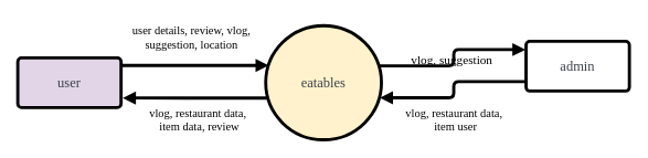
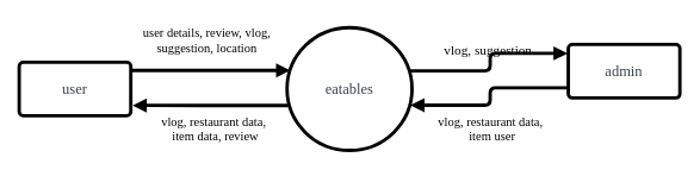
  <mxCell id="0" />
  <mxCell id="1" parent="0" />
- <mxCell id="2" value="eatables" style="html=1;overflow=block;blockSpacing=1;whiteSpace=wrap;ellipse;fontSize=16.7;fontFamily=Poppins;fontColor=#3a414a;spacing=3.8;strokeColor=#000000;strokeOpacity=100;rounded=1;absoluteArcSize=1;arcSize=9;strokeWidth=3.8;lucidId=Fwvz_EmDbjRy;fontStyle=0;fontSource=https%3A%2F%2Ffonts.googleapis.com%2Fcss%3Ffamily%3DPoppins;fillColor=#fff2cc;" vertex="1" parent="1"><mxGeometry x="320" y="30.5" width="140" height="138" as="geometry" /></mxCell>
+ <mxCell id="2" value="eatables" style="html=1;overflow=block;blockSpacing=1;whiteSpace=wrap;ellipse;fontSize=16.7;fontFamily=Poppins;fontColor=#3a414a;spacing=3.8;strokeColor=#000000;strokeOpacity=100;rounded=1;absoluteArcSize=1;arcSize=9;strokeWidth=3.8;lucidId=Fwvz_EmDbjRy;fontStyle=0;fontSource=https%3A%2F%2Ffonts.googleapis.com%2Fcss%3Ffamily%3DPoppins;" vertex="1" parent="1"><mxGeometry x="320" y="30.5" width="140" height="138" as="geometry" /></mxCell>
  <mxCell id="3" style="edgeStyle=orthogonalEdgeStyle;rounded=0;orthogonalLoop=1;jettySize=auto;html=1;entryX=0.026;entryY=0.349;entryDx=0;entryDy=0;entryPerimeter=0;exitX=1.005;exitY=0.153;exitDx=0;exitDy=0;exitPerimeter=0;strokeWidth=3.8;endArrow=block;endFill=1;fontFamily=Poppins;fontSource=https%3A%2F%2Ffonts.googleapis.com%2Fcss%3Ffamily%3DPoppins;" edge="1" parent="1" source="4" target="2"><mxGeometry relative="1" as="geometry"><mxPoint x="280" y="79" as="sourcePoint" /><mxPoint x="340" y="79" as="targetPoint" /><Array as="points" /></mxGeometry></mxCell>
- <mxCell id="4" value="user" style="html=1;overflow=block;blockSpacing=1;whiteSpace=wrap;fontSize=16.7;fontFamily=Poppins;fontColor=#3a414a;spacing=9;strokeColor=#000000;strokeOpacity=100;rounded=1;absoluteArcSize=1;arcSize=9;strokeWidth=3.8;lucidId=wwvzzOB5qDHe;fontStyle=0;fontSource=https%3A%2F%2Ffonts.googleapis.com%2Fcss%3Ffamily%3DPoppins;fillColor=#e1d5e7;" vertex="1" parent="1"><mxGeometry x="20" y="69.5" width="125" height="60" as="geometry" /></mxCell>
+ <mxCell id="4" value="user" style="html=1;overflow=block;blockSpacing=1;whiteSpace=wrap;fontSize=16.7;fontFamily=Poppins;fontColor=#3a414a;spacing=9;strokeColor=#000000;strokeOpacity=100;rounded=1;absoluteArcSize=1;arcSize=9;strokeWidth=3.8;lucidId=wwvzzOB5qDHe;fontStyle=0;fontSource=https%3A%2F%2Ffonts.googleapis.com%2Fcss%3Ffamily%3DPoppins;" vertex="1" parent="1"><mxGeometry x="20" y="69.5" width="125" height="60" as="geometry" /></mxCell>
  <mxCell id="5" value="admin" style="html=1;overflow=block;blockSpacing=1;whiteSpace=wrap;fontSize=16.7;fontFamily=Poppins;fontColor=#3a414a;spacing=9;strokeColor=#000000;strokeOpacity=100;rounded=1;absoluteArcSize=1;arcSize=9;strokeWidth=3.8;lucidId=wwvzzOB5qDHe;fontStyle=0;fontSource=https%3A%2F%2Ffonts.googleapis.com%2Fcss%3Ffamily%3DPoppins;" vertex="1" parent="1"><mxGeometry x="635" y="49.5" width="125" height="60" as="geometry" /></mxCell>
  <mxCell id="6" value="" style="html=1;jettySize=18;whiteSpace=wrap;fontSize=13;strokeColor=#000000;strokeOpacity=100;strokeWidth=3.8;rounded=1;arcSize=12;edgeStyle=orthogonalEdgeStyle;startArrow=none;endArrow=block;endFill=1;entryX=1.016;entryY=0.807;entryPerimeter=0;lucidId=7BvzuQQROveY;fontFamily=Poppins;fontStyle=0;entryDx=0;entryDy=0;exitX=0.009;exitY=0.634;exitDx=0;exitDy=0;exitPerimeter=0;fontSource=https%3A%2F%2Ffonts.googleapis.com%2Fcss%3Ffamily%3DPoppins;" edge="1" parent="1" source="2" target="4"><mxGeometry width="100" height="100" relative="1" as="geometry"><Array as="points" /><mxPoint x="310" y="159" as="sourcePoint" /><mxPoint x="339" y="100" as="targetPoint" /></mxGeometry></mxCell>
  <mxCell id="7" value="" style="html=1;jettySize=18;whiteSpace=wrap;fontSize=13;strokeColor=#000000;strokeOpacity=100;strokeWidth=3.8;rounded=1;arcSize=12;edgeStyle=orthogonalEdgeStyle;startArrow=none;endArrow=block;endFill=1;lucidId=7BvzuQQROveY;fontFamily=Poppins;fontStyle=0;exitX=-0.003;exitY=0.81;exitDx=0;exitDy=0;entryX=0.986;entryY=0.632;entryDx=0;entryDy=0;entryPerimeter=0;exitPerimeter=0;fontSource=https%3A%2F%2Ffonts.googleapis.com%2Fcss%3Ffamily%3DPoppins;" edge="1" parent="1" source="5" target="2"><mxGeometry width="100" height="100" relative="1" as="geometry"><Array as="points" /><mxPoint x="440" y="109" as="sourcePoint" /><mxPoint x="440" y="109" as="targetPoint" /></mxGeometry></mxCell>
  <mxCell id="8" value="" style="html=1;jettySize=18;whiteSpace=wrap;fontSize=13;strokeColor=#000000;strokeOpacity=100;strokeWidth=3.8;rounded=1;arcSize=12;edgeStyle=orthogonalEdgeStyle;startArrow=none;endArrow=block;endFill=1;lucidId=7BvzuQQROveY;fontFamily=Poppins;fontStyle=0;exitX=0.979;exitY=0.352;exitDx=0;exitDy=0;entryX=-0.005;entryY=0.166;entryDx=0;entryDy=0;entryPerimeter=0;exitPerimeter=0;fontSource=https%3A%2F%2Ffonts.googleapis.com%2Fcss%3Ffamily%3DPoppins;" edge="1" parent="1" source="2" target="5"><mxGeometry width="100" height="100" relative="1" as="geometry"><Array as="points" /><mxPoint x="590" y="125" as="sourcePoint" /><mxPoint x="468" y="124" as="targetPoint" /></mxGeometry></mxCell>
  <mxCell id="9" value="user details, review, vlog,&lt;br&gt;suggestion, location" style="text;html=1;align=center;verticalAlign=middle;resizable=0;points=[];autosize=1;fontFamily=Poppins;fontSource=https%3A%2F%2Ffonts.googleapis.com%2Fcss%3Ffamily%3DPoppins;fontSize=14;" vertex="1" parent="1"><mxGeometry x="130" y="20.5" width="200" height="50" as="geometry" /></mxCell>
- <mxCell id="10" value="vlog, suggestion" style="text;html=1;align=center;verticalAlign=middle;resizable=0;points=[];autosize=1;fontFamily=Poppins;fontSource=https%3A%2F%2Ffonts.googleapis.com%2Fcss%3Ffamily%3DPoppins;fontSize=15;" vertex="1" parent="1"><mxGeometry x="470" y="55.5" width="150" height="30" as="geometry" /></mxCell>
+ <mxCell id="10" value="vlog, suggestion" style="text;html=1;align=center;verticalAlign=middle;resizable=0;points=[];autosize=1;fontFamily=Poppins;fontSource=https%3A%2F%2Ffonts.googleapis.com%2Fcss%3Ffamily%3DPoppins;fontSize=15;" vertex="1" parent="1"><mxGeometry x="470" y="40.5" width="150" height="30" as="geometry" /></mxCell>
  <mxCell id="11" value="vlog, restaurant data, &#10;item data, review" style="text;align=center;verticalAlign=middle;resizable=0;points=[];autosize=1;strokeColor=none;fillColor=none;fontFamily=Poppins;fontSource=https%3A%2F%2Ffonts.googleapis.com%2Fcss%3Ffamily%3DPoppins;fontSize=14;" vertex="1" parent="1"><mxGeometry x="150" y="118.5" width="180" height="50" as="geometry" /></mxCell>
  <mxCell id="12" value="vlog, restaurant data, &#10;item user" style="text;align=center;verticalAlign=middle;resizable=0;points=[];autosize=1;strokeColor=none;fillColor=none;fontFamily=Poppins;fontSource=https%3A%2F%2Ffonts.googleapis.com%2Fcss%3Ffamily%3DPoppins;fontSize=14;" vertex="1" parent="1"><mxGeometry x="460" y="118.5" width="180" height="50" as="geometry" /></mxCell>
